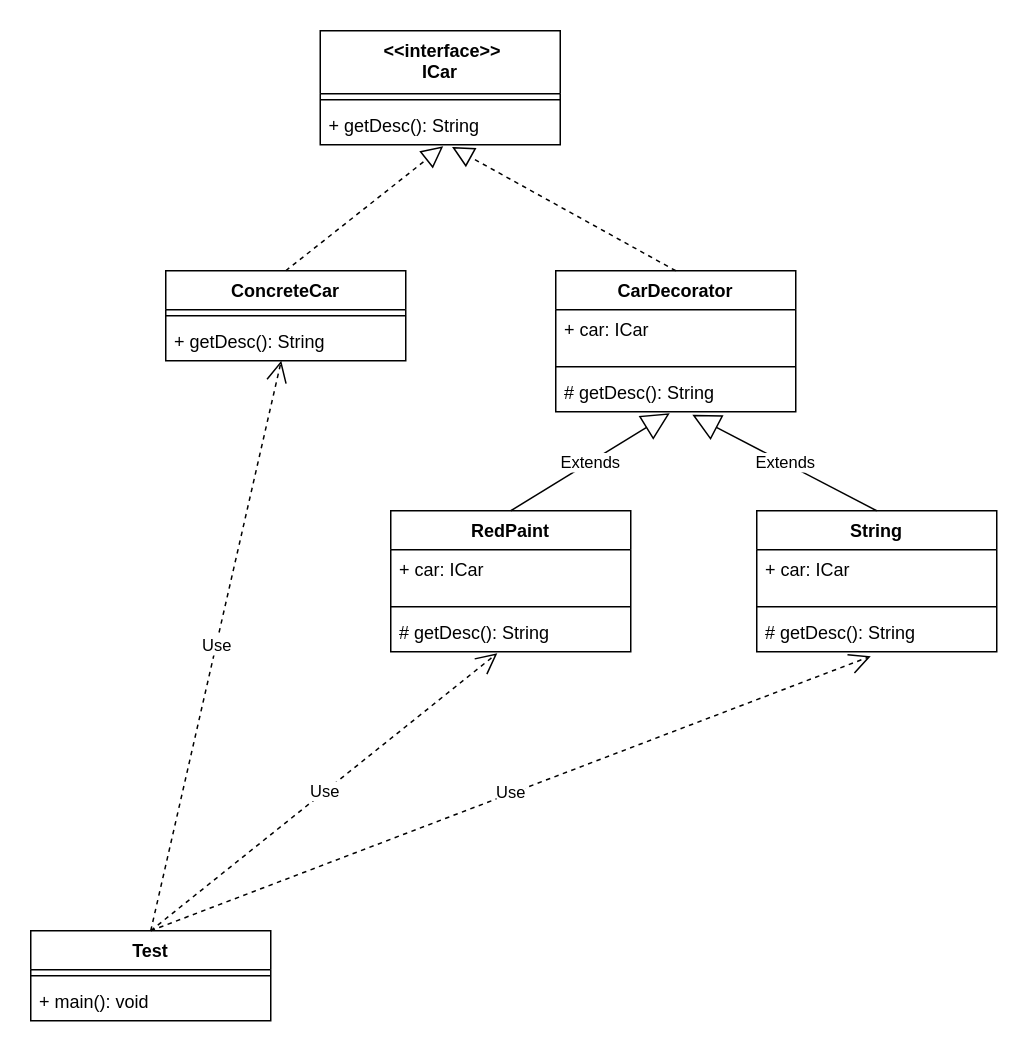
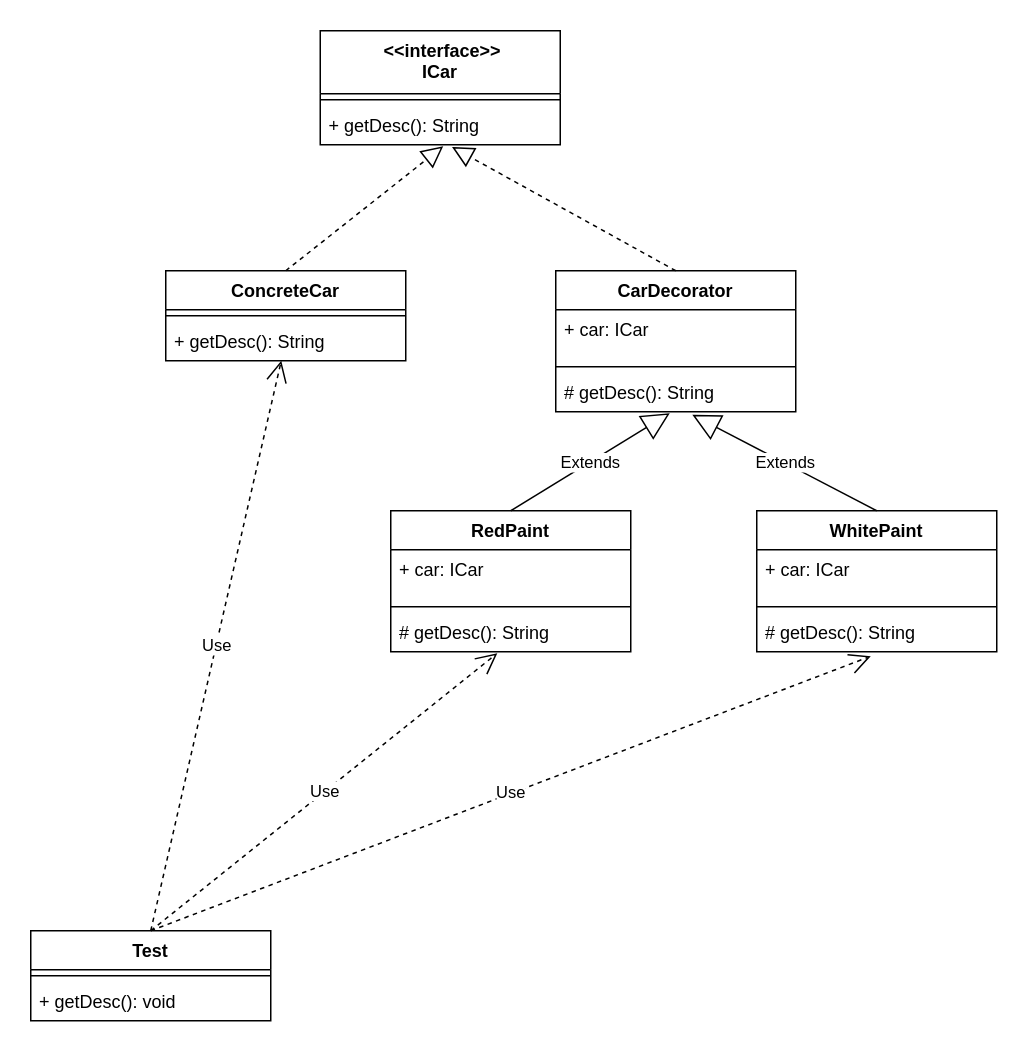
  <mxCell id="0" />
  <mxCell id="1" parent="0" />
  <mxCell id="2" value=" &lt;&lt;interface&gt;&gt;&#10;ICar" style="swimlane;fontStyle=1;align=center;verticalAlign=top;childLayout=stackLayout;horizontal=1;startSize=42;horizontalStack=0;resizeParent=1;resizeParentMax=0;resizeLast=0;collapsible=1;marginBottom=0;" vertex="1" parent="1"><mxGeometry x="213" y="20" width="160" height="76" as="geometry" /></mxCell>
  <mxCell id="3" value="" style="line;strokeWidth=1;fillColor=none;align=left;verticalAlign=middle;spacingTop=-1;spacingLeft=3;spacingRight=3;rotatable=0;labelPosition=right;points=[];portConstraint=eastwest;" vertex="1" parent="2"><mxGeometry y="42" width="160" height="8" as="geometry" /></mxCell>
  <mxCell id="4" value="+ getDesc(): String" style="text;strokeColor=none;fillColor=none;align=left;verticalAlign=top;spacingLeft=4;spacingRight=4;overflow=hidden;rotatable=0;points=[[0,0.5],[1,0.5]];portConstraint=eastwest;" vertex="1" parent="2"><mxGeometry y="50" width="160" height="26" as="geometry" /></mxCell>
  <mxCell id="5" value="ConcreteCar" style="swimlane;fontStyle=1;align=center;verticalAlign=top;childLayout=stackLayout;horizontal=1;startSize=26;horizontalStack=0;resizeParent=1;resizeParentMax=0;resizeLast=0;collapsible=1;marginBottom=0;" vertex="1" parent="1"><mxGeometry x="110" y="180" width="160" height="60" as="geometry" /></mxCell>
  <mxCell id="6" value="" style="line;strokeWidth=1;fillColor=none;align=left;verticalAlign=middle;spacingTop=-1;spacingLeft=3;spacingRight=3;rotatable=0;labelPosition=right;points=[];portConstraint=eastwest;" vertex="1" parent="5"><mxGeometry y="26" width="160" height="8" as="geometry" /></mxCell>
  <mxCell id="7" value="+ getDesc(): String" style="text;strokeColor=none;fillColor=none;align=left;verticalAlign=top;spacingLeft=4;spacingRight=4;overflow=hidden;rotatable=0;points=[[0,0.5],[1,0.5]];portConstraint=eastwest;" vertex="1" parent="5"><mxGeometry y="34" width="160" height="26" as="geometry" /></mxCell>
  <mxCell id="8" value="" style="endArrow=block;dashed=1;endFill=0;endSize=12;html=1;exitX=0.5;exitY=0;exitDx=0;exitDy=0;" edge="1" parent="1" source="5"><mxGeometry width="160" relative="1" as="geometry"><mxPoint x="103" y="290" as="sourcePoint" /><mxPoint x="295" y="97" as="targetPoint" /></mxGeometry></mxCell>
  <mxCell id="9" value="CarDecorator" style="swimlane;fontStyle=1;align=center;verticalAlign=top;childLayout=stackLayout;horizontal=1;startSize=26;horizontalStack=0;resizeParent=1;resizeParentMax=0;resizeLast=0;collapsible=1;marginBottom=0;" vertex="1" parent="1"><mxGeometry x="370" y="180" width="160" height="94" as="geometry" /></mxCell>
  <mxCell id="10" value="+ car: ICar" style="text;strokeColor=none;fillColor=none;align=left;verticalAlign=top;spacingLeft=4;spacingRight=4;overflow=hidden;rotatable=0;points=[[0,0.5],[1,0.5]];portConstraint=eastwest;" vertex="1" parent="9"><mxGeometry y="26" width="160" height="34" as="geometry" /></mxCell>
  <mxCell id="11" value="" style="line;strokeWidth=1;fillColor=none;align=left;verticalAlign=middle;spacingTop=-1;spacingLeft=3;spacingRight=3;rotatable=0;labelPosition=right;points=[];portConstraint=eastwest;" vertex="1" parent="9"><mxGeometry y="60" width="160" height="8" as="geometry" /></mxCell>
  <mxCell id="12" value="# getDesc(): String" style="text;strokeColor=none;fillColor=none;align=left;verticalAlign=top;spacingLeft=4;spacingRight=4;overflow=hidden;rotatable=0;points=[[0,0.5],[1,0.5]];portConstraint=eastwest;" vertex="1" parent="9"><mxGeometry y="68" width="160" height="26" as="geometry" /></mxCell>
  <mxCell id="13" value="" style="endArrow=block;dashed=1;endFill=0;endSize=12;html=1;exitX=0.5;exitY=0;exitDx=0;exitDy=0;entryX=0.549;entryY=1.056;entryDx=0;entryDy=0;entryPerimeter=0;" edge="1" parent="1" source="9" target="4"><mxGeometry width="160" relative="1" as="geometry"><mxPoint x="200" y="190" as="sourcePoint" /><mxPoint x="305" y="107" as="targetPoint" /></mxGeometry></mxCell>
  <mxCell id="14" value="RedPaint" style="swimlane;fontStyle=1;align=center;verticalAlign=top;childLayout=stackLayout;horizontal=1;startSize=26;horizontalStack=0;resizeParent=1;resizeParentMax=0;resizeLast=0;collapsible=1;marginBottom=0;" vertex="1" parent="1"><mxGeometry x="260" y="340" width="160" height="94" as="geometry" /></mxCell>
  <mxCell id="15" value="+ car: ICar" style="text;strokeColor=none;fillColor=none;align=left;verticalAlign=top;spacingLeft=4;spacingRight=4;overflow=hidden;rotatable=0;points=[[0,0.5],[1,0.5]];portConstraint=eastwest;" vertex="1" parent="14"><mxGeometry y="26" width="160" height="34" as="geometry" /></mxCell>
  <mxCell id="16" value="" style="line;strokeWidth=1;fillColor=none;align=left;verticalAlign=middle;spacingTop=-1;spacingLeft=3;spacingRight=3;rotatable=0;labelPosition=right;points=[];portConstraint=eastwest;" vertex="1" parent="14"><mxGeometry y="60" width="160" height="8" as="geometry" /></mxCell>
  <mxCell id="17" value="# getDesc(): String" style="text;strokeColor=none;fillColor=none;align=left;verticalAlign=top;spacingLeft=4;spacingRight=4;overflow=hidden;rotatable=0;points=[[0,0.5],[1,0.5]];portConstraint=eastwest;" vertex="1" parent="14"><mxGeometry y="68" width="160" height="26" as="geometry" /></mxCell>
- <mxCell id="18" value="String" style="swimlane;fontStyle=1;align=center;verticalAlign=top;childLayout=stackLayout;horizontal=1;startSize=26;horizontalStack=0;resizeParent=1;resizeParentMax=0;resizeLast=0;collapsible=1;marginBottom=0;" vertex="1" parent="1"><mxGeometry x="504" y="340" width="160" height="94" as="geometry" /></mxCell>
+ <mxCell id="18" value="WhitePaint" style="swimlane;fontStyle=1;align=center;verticalAlign=top;childLayout=stackLayout;horizontal=1;startSize=26;horizontalStack=0;resizeParent=1;resizeParentMax=0;resizeLast=0;collapsible=1;marginBottom=0;" vertex="1" parent="1"><mxGeometry x="504" y="340" width="160" height="94" as="geometry" /></mxCell>
  <mxCell id="19" value="+ car: ICar" style="text;strokeColor=none;fillColor=none;align=left;verticalAlign=top;spacingLeft=4;spacingRight=4;overflow=hidden;rotatable=0;points=[[0,0.5],[1,0.5]];portConstraint=eastwest;" vertex="1" parent="18"><mxGeometry y="26" width="160" height="34" as="geometry" /></mxCell>
  <mxCell id="20" value="" style="line;strokeWidth=1;fillColor=none;align=left;verticalAlign=middle;spacingTop=-1;spacingLeft=3;spacingRight=3;rotatable=0;labelPosition=right;points=[];portConstraint=eastwest;" vertex="1" parent="18"><mxGeometry y="60" width="160" height="8" as="geometry" /></mxCell>
  <mxCell id="21" value="# getDesc(): String" style="text;strokeColor=none;fillColor=none;align=left;verticalAlign=top;spacingLeft=4;spacingRight=4;overflow=hidden;rotatable=0;points=[[0,0.5],[1,0.5]];portConstraint=eastwest;" vertex="1" parent="18"><mxGeometry y="68" width="160" height="26" as="geometry" /></mxCell>
  <mxCell id="22" value="Extends" style="endArrow=block;endSize=16;endFill=0;html=1;rounded=0;exitX=0.5;exitY=0;exitDx=0;exitDy=0;entryX=0.475;entryY=1.038;entryDx=0;entryDy=0;entryPerimeter=0;" edge="1" parent="1" source="14" target="12"><mxGeometry width="160" relative="1" as="geometry"><mxPoint x="420" y="380" as="sourcePoint" /><mxPoint x="580" y="380" as="targetPoint" /></mxGeometry></mxCell>
  <mxCell id="23" value="Extends" style="endArrow=block;endSize=16;endFill=0;html=1;rounded=0;exitX=0.5;exitY=0;exitDx=0;exitDy=0;entryX=0.569;entryY=1.077;entryDx=0;entryDy=0;entryPerimeter=0;" edge="1" parent="1" source="18" target="12"><mxGeometry width="160" relative="1" as="geometry"><mxPoint x="350" y="350" as="sourcePoint" /><mxPoint x="456" y="284.988" as="targetPoint" /></mxGeometry></mxCell>
  <mxCell id="24" value="Test" style="swimlane;fontStyle=1;align=center;verticalAlign=top;childLayout=stackLayout;horizontal=1;startSize=26;horizontalStack=0;resizeParent=1;resizeParentMax=0;resizeLast=0;collapsible=1;marginBottom=0;" vertex="1" parent="1"><mxGeometry x="20" y="620" width="160" height="60" as="geometry" /></mxCell>
  <mxCell id="25" value="" style="line;strokeWidth=1;fillColor=none;align=left;verticalAlign=middle;spacingTop=-1;spacingLeft=3;spacingRight=3;rotatable=0;labelPosition=right;points=[];portConstraint=eastwest;" vertex="1" parent="24"><mxGeometry y="26" width="160" height="8" as="geometry" /></mxCell>
- <mxCell id="26" value="+ main(): void" style="text;strokeColor=none;fillColor=none;align=left;verticalAlign=top;spacingLeft=4;spacingRight=4;overflow=hidden;rotatable=0;points=[[0,0.5],[1,0.5]];portConstraint=eastwest;" vertex="1" parent="24"><mxGeometry y="34" width="160" height="26" as="geometry" /></mxCell>
+ <mxCell id="26" value="+ getDesc(): void" style="text;strokeColor=none;fillColor=none;align=left;verticalAlign=top;spacingLeft=4;spacingRight=4;overflow=hidden;rotatable=0;points=[[0,0.5],[1,0.5]];portConstraint=eastwest;" vertex="1" parent="24"><mxGeometry y="34" width="160" height="26" as="geometry" /></mxCell>
  <mxCell id="27" value="Use" style="endArrow=open;endSize=12;dashed=1;html=1;exitX=0.5;exitY=0;exitDx=0;exitDy=0;" edge="1" parent="1" source="24" target="7"><mxGeometry width="160" relative="1" as="geometry"><mxPoint x="167" y="768" as="sourcePoint" /><mxPoint x="240" y="720" as="targetPoint" /></mxGeometry></mxCell>
  <mxCell id="28" value="Use" style="endArrow=open;endSize=12;dashed=1;html=1;exitX=0.5;exitY=0;exitDx=0;exitDy=0;entryX=0.444;entryY=1.038;entryDx=0;entryDy=0;entryPerimeter=0;" edge="1" parent="1" source="24" target="17"><mxGeometry width="160" relative="1" as="geometry"><mxPoint x="250" y="550" as="sourcePoint" /><mxPoint x="202.077" y="250" as="targetPoint" /></mxGeometry></mxCell>
  <mxCell id="29" value="Use" style="endArrow=open;endSize=12;dashed=1;html=1;exitX=0.5;exitY=0;exitDx=0;exitDy=0;entryX=0.475;entryY=1.115;entryDx=0;entryDy=0;entryPerimeter=0;" edge="1" parent="1" source="24" target="21"><mxGeometry width="160" relative="1" as="geometry"><mxPoint x="260" y="560" as="sourcePoint" /><mxPoint x="212.077" y="260" as="targetPoint" /></mxGeometry></mxCell>
